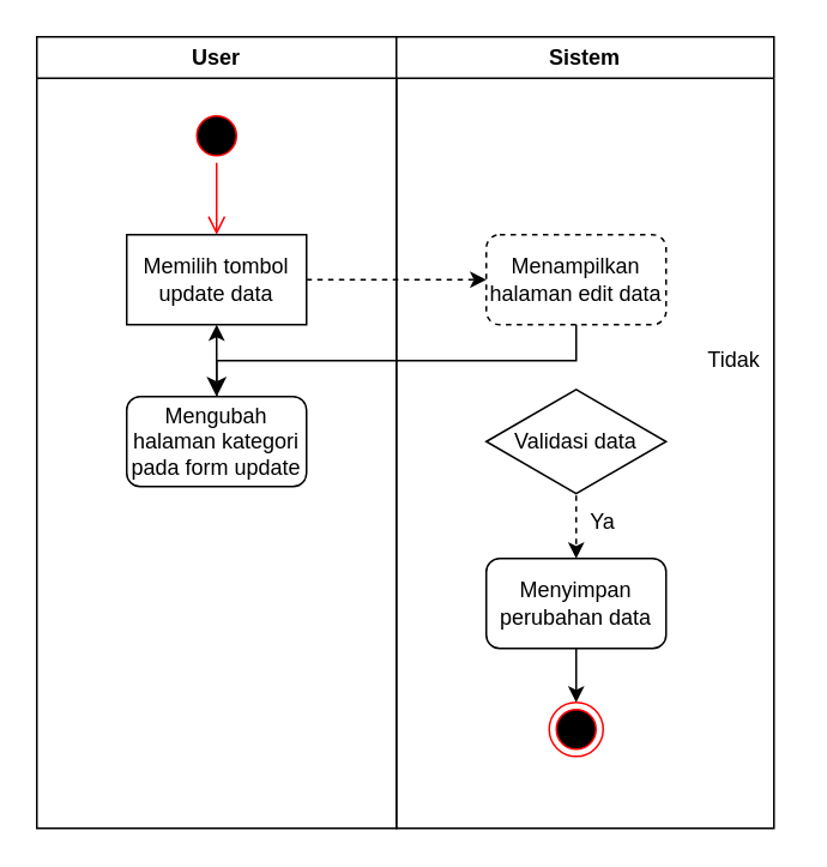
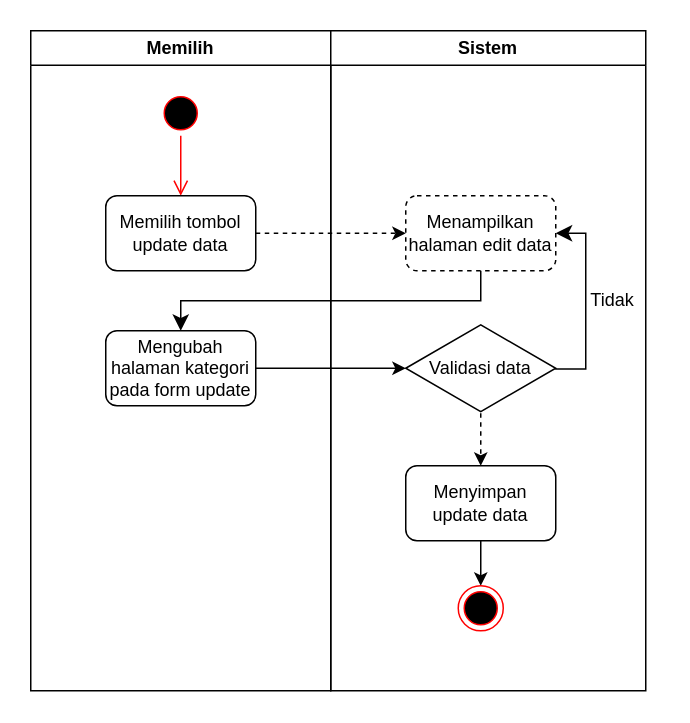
  <mxCell id="0" />
  <mxCell id="1" parent="0" />
- <mxCell id="2" value="User" style="swimlane;whiteSpace=wrap;html=1;" parent="1" vertex="1"><mxGeometry x="20" y="20" width="200" height="440" as="geometry" /></mxCell>
+ <mxCell id="2" value="Memilih" style="swimlane;whiteSpace=wrap;html=1;" parent="1" vertex="1"><mxGeometry x="20" y="20" width="200" height="440" as="geometry" /></mxCell>
  <mxCell id="3" value="" style="ellipse;html=1;shape=startState;fillColor=#000000;strokeColor=#ff0000;" parent="2" vertex="1"><mxGeometry x="85" y="40" width="30" height="30" as="geometry" /></mxCell>
  <mxCell id="4" value="" style="edgeStyle=orthogonalEdgeStyle;html=1;verticalAlign=bottom;endArrow=open;endSize=8;strokeColor=#ff0000;" parent="2" source="3" edge="1"><mxGeometry relative="1" as="geometry"><mxPoint x="100" y="110" as="targetPoint" /></mxGeometry></mxCell>
- <mxCell id="5" value="&lt;span style=&quot;color: rgb(0, 0, 0);&quot;&gt;Memilih tombol update data&lt;/span&gt;" style="whiteSpace=wrap;html=1;rounded=0;" parent="2" vertex="1"><mxGeometry x="50" y="110" width="100" height="50" as="geometry" /></mxCell>
+ <mxCell id="5" value="&lt;span style=&quot;color: rgb(0, 0, 0);&quot;&gt;Memilih tombol update data&lt;/span&gt;" style="rounded=1;whiteSpace=wrap;html=1;" parent="2" vertex="1"><mxGeometry x="50" y="110" width="100" height="50" as="geometry" /></mxCell>
  <mxCell id="6" value="Mengubah halaman kategori pada form update" style="rounded=1;whiteSpace=wrap;html=1;" parent="2" vertex="1"><mxGeometry x="50" y="200" width="100" height="50" as="geometry" /></mxCell>
  <mxCell id="7" value="Sistem" style="swimlane;whiteSpace=wrap;html=1;" parent="1" vertex="1"><mxGeometry x="220" y="20" width="210" height="440" as="geometry" /></mxCell>
  <mxCell id="8" value="Menampilkan halaman edit data" style="rounded=1;whiteSpace=wrap;html=1;dashed=1;" parent="7" vertex="1"><mxGeometry x="50" y="110" width="100" height="50" as="geometry" /></mxCell>
  <mxCell id="9" value="" style="edgeStyle=none;html=1;dashed=1;" parent="7" source="10" target="14" edge="1"><mxGeometry relative="1" as="geometry" /></mxCell>
  <mxCell id="10" value="Validasi data" style="html=1;whiteSpace=wrap;aspect=fixed;shape=isoRectangle;" parent="7" vertex="1"><mxGeometry x="50" y="195" width="100" height="60" as="geometry" /></mxCell>
+ <mxCell id="11" value="" style="edgeStyle=elbowEdgeStyle;elbow=horizontal;endArrow=classic;html=1;curved=0;rounded=0;endSize=8;startSize=8;entryX=1;entryY=0.5;entryDx=0;entryDy=0;exitX=0.996;exitY=0.507;exitDx=0;exitDy=0;exitPerimeter=0;" parent="7" source="10" target="8" edge="1"><mxGeometry width="50" height="50" relative="1" as="geometry"><mxPoint x="150" y="220" as="sourcePoint" /><mxPoint x="200" y="170" as="targetPoint" /><Array as="points"><mxPoint x="170" y="190" /></Array></mxGeometry></mxCell>
  <mxCell id="12" value="Tidak" style="text;html=1;align=center;verticalAlign=middle;whiteSpace=wrap;rounded=0;" parent="7" vertex="1"><mxGeometry x="158" y="165" width="60" height="30" as="geometry" /></mxCell>
  <mxCell id="13" value="" style="edgeStyle=none;html=1;" parent="7" source="14" target="16" edge="1"><mxGeometry relative="1" as="geometry" /></mxCell>
- <mxCell id="14" value="Menyimpan perubahan data" style="rounded=1;whiteSpace=wrap;html=1;" parent="7" vertex="1"><mxGeometry x="50" y="290" width="100" height="50" as="geometry" /></mxCell>
- <mxCell id="15" value="Ya" style="text;html=1;align=center;verticalAlign=middle;whiteSpace=wrap;rounded=0;" parent="7" vertex="1"><mxGeometry x="85" y="255" width="60" height="30" as="geometry" /></mxCell>
+ <mxCell id="14" value="Menyimpan update data" style="rounded=1;whiteSpace=wrap;html=1;" parent="7" vertex="1"><mxGeometry x="50" y="290" width="100" height="50" as="geometry" /></mxCell>
  <mxCell id="16" value="" style="ellipse;html=1;shape=endState;fillColor=#000000;strokeColor=#ff0000;" parent="7" vertex="1"><mxGeometry x="85" y="370" width="30" height="30" as="geometry" /></mxCell>
  <mxCell id="17" value="" style="endArrow=classic;html=1;exitX=1;exitY=0.5;exitDx=0;exitDy=0;entryX=0;entryY=0.5;entryDx=0;entryDy=0;dashed=1;" parent="1" source="5" target="8" edge="1"><mxGeometry width="50" height="50" relative="1" as="geometry"><mxPoint x="350" y="180" as="sourcePoint" /><mxPoint x="250" y="155" as="targetPoint" /></mxGeometry></mxCell>
  <mxCell id="18" value="" style="edgeStyle=elbowEdgeStyle;elbow=vertical;endArrow=classic;html=1;curved=0;rounded=0;endSize=8;startSize=8;entryX=0.5;entryY=0;entryDx=0;entryDy=0;exitX=0.5;exitY=1;exitDx=0;exitDy=0;" parent="1" source="8" target="6" edge="1"><mxGeometry width="50" height="50" relative="1" as="geometry"><mxPoint x="200" y="220" as="sourcePoint" /><mxPoint x="250" y="170" as="targetPoint" /></mxGeometry></mxCell>
- <mxCell id="19" value="" style="edgeStyle=none;html=1;" parent="1" source="6" target="5" edge="1"><mxGeometry relative="1" as="geometry" /></mxCell>
+ <mxCell id="19" value="" style="edgeStyle=none;html=1;" parent="1" source="6" target="10" edge="1"><mxGeometry relative="1" as="geometry" /></mxCell>
